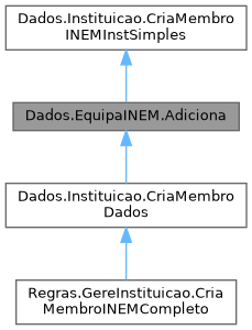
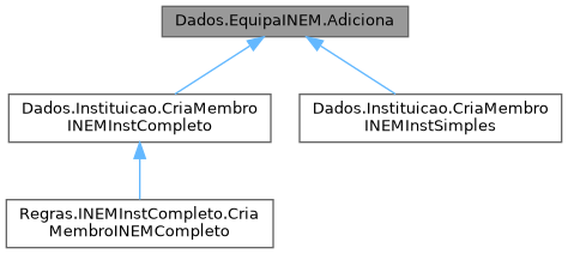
  digraph {
    rankdir=TB
    node [color=grey40 fillcolor=white fontname=Helvetica fontsize=10 shape=box style=filled]
    edge [color=steelblue1 dir=back fontname=Helvetica fontsize=10 labelfontname=Helvetica labelfontsize=10 style=solid]
    n1 [color=gray40 fillcolor=grey60 fontcolor=black height=0.2 label="Dados.EquipaINEM.Adiciona" width=0.4]
-   n2 [height=0.2 label="Dados.Instituicao.CriaMembro\lDados" width=0.4]
+   n2 [height=0.2 label="Dados.Instituicao.CriaMembro\lINEMInstCompleto" width=0.4]
    n3 [height=0.2 label="Dados.Instituicao.CriaMembro\lINEMInstSimples" width=0.4]
-   n4 [height=0.2 label="Regras.GereInstituicao.Cria\lMembroINEMCompleto" width=0.4]
+   n4 [height=0.2 label="Regras.INEMInstCompleto.Cria\lMembroINEMCompleto" width=0.4]
    n1 -> n2
-   n3 -> n1
+   n1 -> n3
    n2 -> n4
  }
